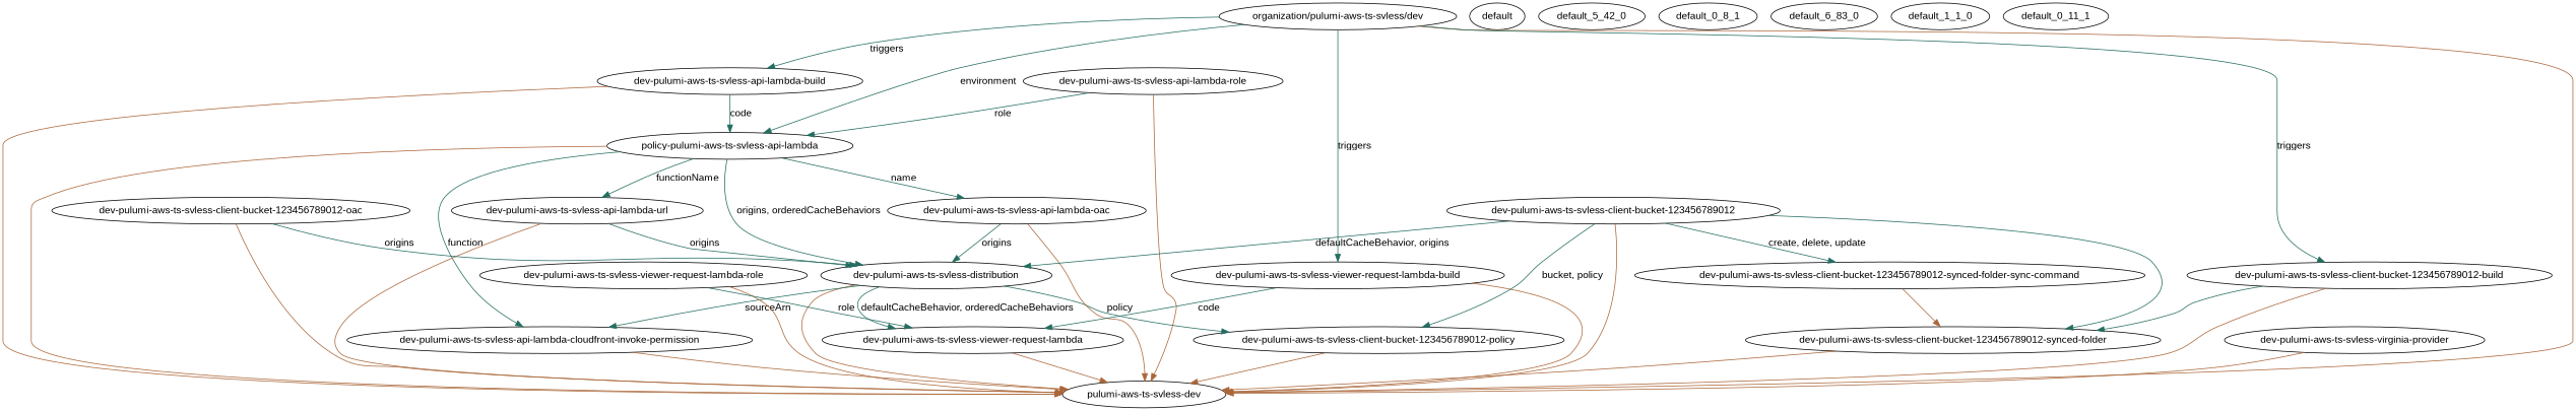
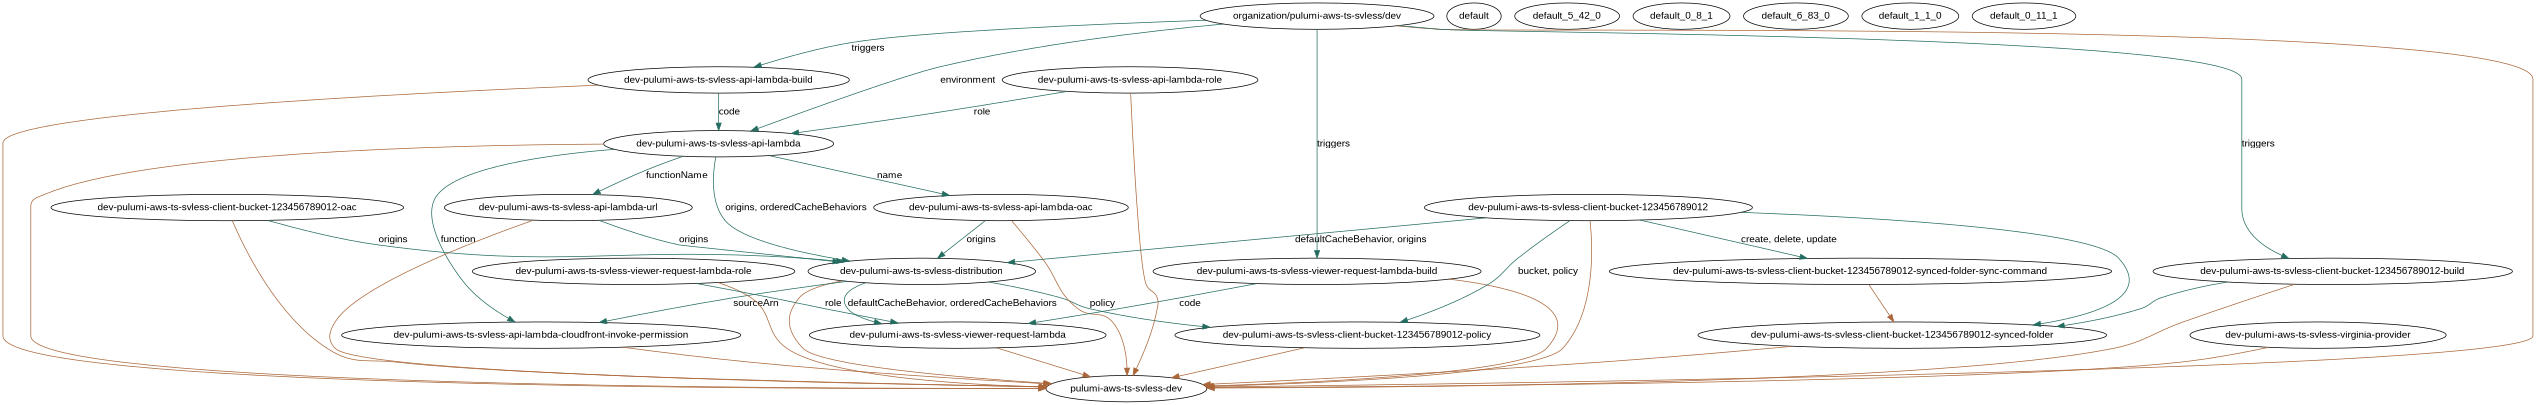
  strict digraph {
    fontname="Liberation Sans"
    node [fontname="Liberation Sans"]
    edge [color="#246C60" fontname="Liberation Sans"]
    n1 [label="dev-pulumi-aws-ts-svless-distribution"]
    n2 [label="dev-pulumi-aws-ts-svless-client-bucket-123456789012-policy"]
    n3 [label="pulumi-aws-ts-svless-dev"]
    n4 [label="dev-pulumi-aws-ts-svless-api-lambda-cloudfront-invoke-permission"]
    n5 [label="dev-pulumi-aws-ts-svless-viewer-request-lambda"]
    n6 [label=default]
    n7 [label="dev-pulumi-aws-ts-svless-viewer-request-lambda-role"]
    n8 [label="dev-pulumi-aws-ts-svless-api-lambda-build"]
-   n9 [label="policy-pulumi-aws-ts-svless-api-lambda"]
+   n9 [label="dev-pulumi-aws-ts-svless-api-lambda"]
    n10 [label="dev-pulumi-aws-ts-svless-api-lambda-url"]
    n11 [label="dev-pulumi-aws-ts-svless-api-lambda-oac"]
    n12 [label="dev-pulumi-aws-ts-svless-client-bucket-123456789012-build"]
    n13 [label="dev-pulumi-aws-ts-svless-client-bucket-123456789012-synced-folder"]
    n14 [label=default_5_42_0]
    n15 [label="dev-pulumi-aws-ts-svless-client-bucket-123456789012-synced-folder-sync-command"]
    n16 [label="dev-pulumi-aws-ts-svless-viewer-request-lambda-build"]
    n17 [label="dev-pulumi-aws-ts-svless-client-bucket-123456789012-oac"]
    n18 [label="organization/pulumi-aws-ts-svless/dev"]
    n19 [label="dev-pulumi-aws-ts-svless-api-lambda-role"]
    n20 [label=default_0_8_1]
    n21 [label="dev-pulumi-aws-ts-svless-virginia-provider"]
    n22 [label=default_6_83_0]
    n23 [label="dev-pulumi-aws-ts-svless-client-bucket-123456789012"]
    n24 [label=default_1_1_0]
    n25 [label=default_0_11_1]
    n1 -> n2 [label=policy]
    n1 -> n3 [color="#AA6639"]
    n1 -> n4 [label=sourceArn]
    n1 -> n5 [label="defaultCacheBehavior, orderedCacheBehaviors"]
    n2 -> n3 [color="#AA6639"]
    n4 -> n3 [color="#AA6639"]
    n5 -> n3 [color="#AA6639"]
    n7 -> n3 [color="#AA6639"]
    n7 -> n5 [label=role]
    n8 -> n3 [color="#AA6639"]
    n8 -> n9 [label=code]
    n9 -> n1 [label="origins, orderedCacheBehaviors"]
    n9 -> n3 [color="#AA6639"]
    n9 -> n4 [label=function]
    n9 -> n10 [label=functionName]
    n9 -> n11 [label=name]
    n10 -> n1 [label=origins]
    n10 -> n3 [color="#AA6639"]
    n11 -> n1 [label=origins]
    n11 -> n3 [color="#AA6639"]
    n12 -> n3 [color="#AA6639"]
    n12 -> n13
    n13 -> n3 [color="#AA6639"]
    n15 -> n13 [color="#AA6639"]
    n16 -> n3 [color="#AA6639"]
    n16 -> n5 [label=code]
    n17 -> n1 [label=origins]
    n17 -> n3 [color="#AA6639"]
    n18 -> n3 [color="#AA6639"]
    n18 -> n8 [label=triggers]
    n18 -> n9 [label=environment]
    n18 -> n12 [label=triggers]
    n18 -> n16 [label=triggers]
    n19 -> n3 [color="#AA6639"]
    n19 -> n9 [label=role]
    n21 -> n3 [color="#AA6639"]
    n23 -> n1 [label="defaultCacheBehavior, origins"]
    n23 -> n2 [label="bucket, policy"]
    n23 -> n3 [color="#AA6639"]
    n23 -> n13
    n23 -> n15 [label="create, delete, update"]
  }
